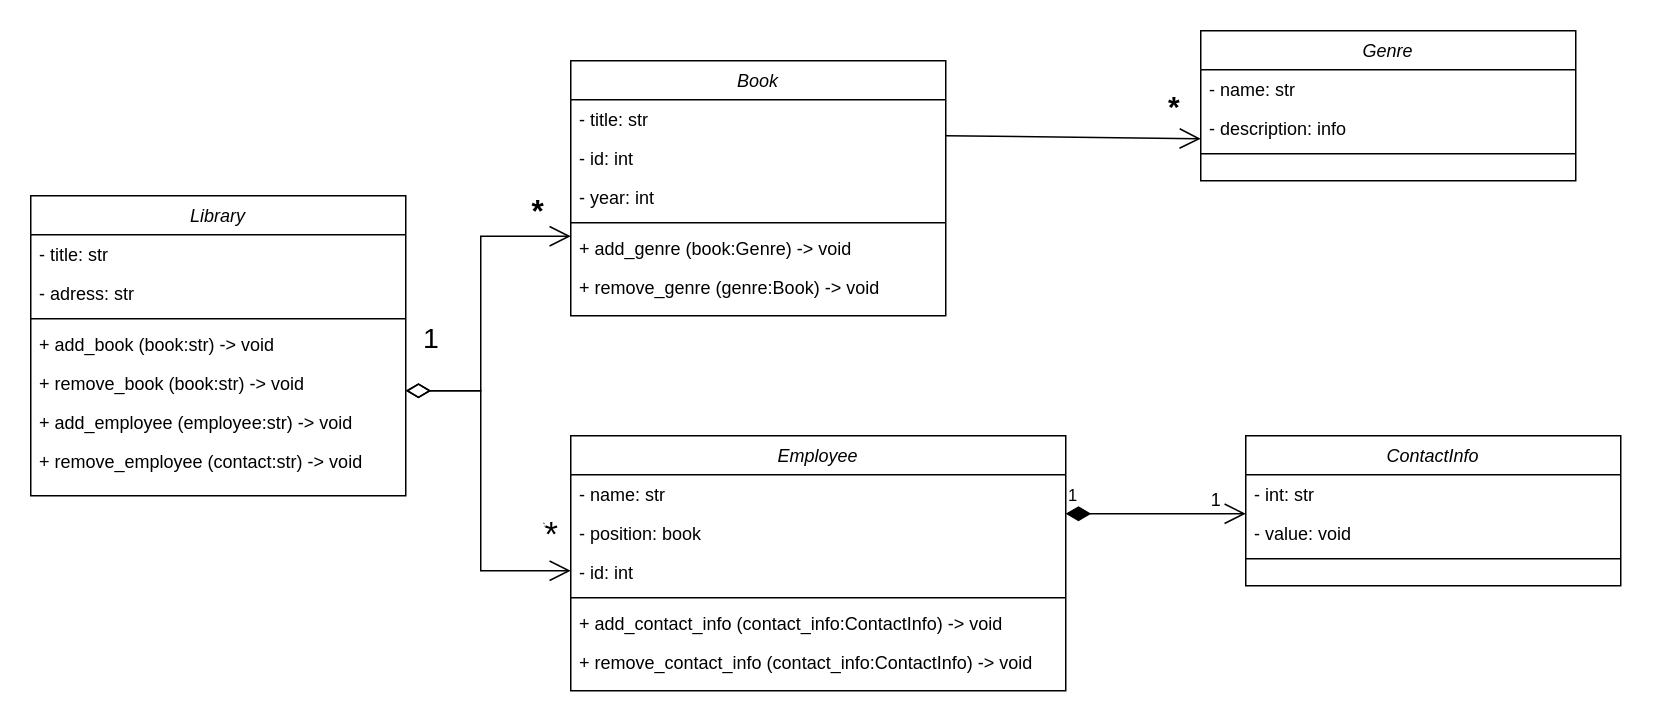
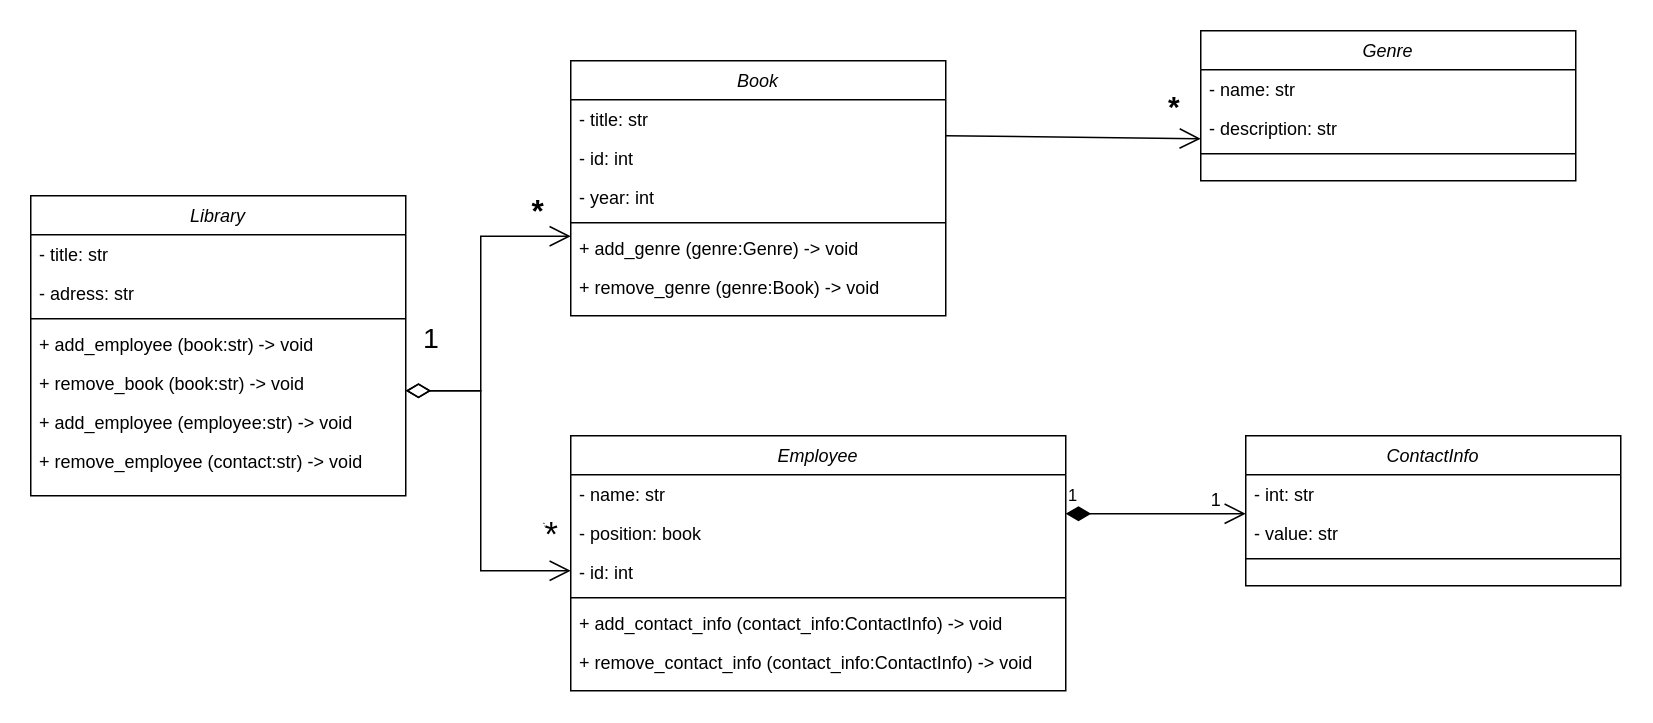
  <mxCell id="0" />
  <mxCell id="1" parent="0" />
  <mxCell id="2" value="Library" style="swimlane;fontStyle=2;align=center;verticalAlign=top;childLayout=stackLayout;horizontal=1;startSize=26;horizontalStack=0;resizeParent=1;resizeLast=0;collapsible=1;marginBottom=0;rounded=0;shadow=0;strokeWidth=1;" parent="1" vertex="1"><mxGeometry x="20" y="130" width="250" height="200" as="geometry"><mxRectangle x="230" y="140" width="160" height="26" as="alternateBounds" /></mxGeometry></mxCell>
  <mxCell id="3" value="- title: str" style="text;align=left;verticalAlign=top;spacingLeft=4;spacingRight=4;overflow=hidden;rotatable=0;points=[[0,0.5],[1,0.5]];portConstraint=eastwest;" parent="2" vertex="1"><mxGeometry y="26" width="250" height="26" as="geometry" /></mxCell>
  <mxCell id="4" value="- adress: str" style="text;align=left;verticalAlign=top;spacingLeft=4;spacingRight=4;overflow=hidden;rotatable=0;points=[[0,0.5],[1,0.5]];portConstraint=eastwest;rounded=0;shadow=0;html=0;" parent="2" vertex="1"><mxGeometry y="52" width="250" height="26" as="geometry" /></mxCell>
  <mxCell id="5" value="" style="line;html=1;strokeWidth=1;align=left;verticalAlign=middle;spacingTop=-1;spacingLeft=3;spacingRight=3;rotatable=0;labelPosition=right;points=[];portConstraint=eastwest;" parent="2" vertex="1"><mxGeometry y="78" width="250" height="8" as="geometry" /></mxCell>
- <mxCell id="6" value="+ add_book (book:str) -&gt; void" style="text;align=left;verticalAlign=top;spacingLeft=4;spacingRight=4;overflow=hidden;rotatable=0;points=[[0,0.5],[1,0.5]];portConstraint=eastwest;" parent="2" vertex="1"><mxGeometry y="86" width="250" height="26" as="geometry" /></mxCell>
+ <mxCell id="6" value="+ add_employee (book:str) -&gt; void" style="text;align=left;verticalAlign=top;spacingLeft=4;spacingRight=4;overflow=hidden;rotatable=0;points=[[0,0.5],[1,0.5]];portConstraint=eastwest;" parent="2" vertex="1"><mxGeometry y="86" width="250" height="26" as="geometry" /></mxCell>
  <mxCell id="7" value="+ remove_book (book:str) -&gt; void" style="text;align=left;verticalAlign=top;spacingLeft=4;spacingRight=4;overflow=hidden;rotatable=0;points=[[0,0.5],[1,0.5]];portConstraint=eastwest;" vertex="1" parent="2"><mxGeometry y="112" width="250" height="26" as="geometry" /></mxCell>
  <mxCell id="8" value="+ add_employee (employee:str) -&gt; void" style="text;align=left;verticalAlign=top;spacingLeft=4;spacingRight=4;overflow=hidden;rotatable=0;points=[[0,0.5],[1,0.5]];portConstraint=eastwest;" vertex="1" parent="2"><mxGeometry y="138" width="250" height="26" as="geometry" /></mxCell>
  <mxCell id="9" value="+ remove_employee (contact:str) -&gt; void" style="text;align=left;verticalAlign=top;spacingLeft=4;spacingRight=4;overflow=hidden;rotatable=0;points=[[0,0.5],[1,0.5]];portConstraint=eastwest;" vertex="1" parent="2"><mxGeometry y="164" width="250" height="26" as="geometry" /></mxCell>
  <mxCell id="10" value="Book" style="swimlane;fontStyle=2;align=center;verticalAlign=top;childLayout=stackLayout;horizontal=1;startSize=26;horizontalStack=0;resizeParent=1;resizeLast=0;collapsible=1;marginBottom=0;rounded=0;shadow=0;strokeWidth=1;" vertex="1" parent="1"><mxGeometry x="380" y="40" width="250" height="170" as="geometry"><mxRectangle x="230" y="140" width="160" height="26" as="alternateBounds" /></mxGeometry></mxCell>
  <mxCell id="11" value="- title: str" style="text;align=left;verticalAlign=top;spacingLeft=4;spacingRight=4;overflow=hidden;rotatable=0;points=[[0,0.5],[1,0.5]];portConstraint=eastwest;" vertex="1" parent="10"><mxGeometry y="26" width="250" height="26" as="geometry" /></mxCell>
  <mxCell id="12" value="- id: int" style="text;align=left;verticalAlign=top;spacingLeft=4;spacingRight=4;overflow=hidden;rotatable=0;points=[[0,0.5],[1,0.5]];portConstraint=eastwest;rounded=0;shadow=0;html=0;" vertex="1" parent="10"><mxGeometry y="52" width="250" height="26" as="geometry" /></mxCell>
  <mxCell id="13" value="- year: int" style="text;align=left;verticalAlign=top;spacingLeft=4;spacingRight=4;overflow=hidden;rotatable=0;points=[[0,0.5],[1,0.5]];portConstraint=eastwest;rounded=0;shadow=0;html=0;" vertex="1" parent="10"><mxGeometry y="78" width="250" height="26" as="geometry" /></mxCell>
  <mxCell id="14" value="" style="line;html=1;strokeWidth=1;align=left;verticalAlign=middle;spacingTop=-1;spacingLeft=3;spacingRight=3;rotatable=0;labelPosition=right;points=[];portConstraint=eastwest;" vertex="1" parent="10"><mxGeometry y="104" width="250" height="8" as="geometry" /></mxCell>
- <mxCell id="15" value="+ add_genre (book:Genre) -&gt; void" style="text;align=left;verticalAlign=top;spacingLeft=4;spacingRight=4;overflow=hidden;rotatable=0;points=[[0,0.5],[1,0.5]];portConstraint=eastwest;" vertex="1" parent="10"><mxGeometry y="112" width="250" height="26" as="geometry" /></mxCell>
+ <mxCell id="15" value="+ add_genre (genre:Genre) -&gt; void" style="text;align=left;verticalAlign=top;spacingLeft=4;spacingRight=4;overflow=hidden;rotatable=0;points=[[0,0.5],[1,0.5]];portConstraint=eastwest;" vertex="1" parent="10"><mxGeometry y="112" width="250" height="26" as="geometry" /></mxCell>
  <mxCell id="16" value="+ remove_genre (genre:Book) -&gt; void" style="text;align=left;verticalAlign=top;spacingLeft=4;spacingRight=4;overflow=hidden;rotatable=0;points=[[0,0.5],[1,0.5]];portConstraint=eastwest;" vertex="1" parent="10"><mxGeometry y="138" width="250" height="26" as="geometry" /></mxCell>
  <mxCell id="17" value="Employee" style="swimlane;fontStyle=2;align=center;verticalAlign=top;childLayout=stackLayout;horizontal=1;startSize=26;horizontalStack=0;resizeParent=1;resizeLast=0;collapsible=1;marginBottom=0;rounded=0;shadow=0;strokeWidth=1;" vertex="1" parent="1"><mxGeometry x="380" y="290" width="330" height="170" as="geometry"><mxRectangle x="230" y="140" width="160" height="26" as="alternateBounds" /></mxGeometry></mxCell>
  <mxCell id="18" value="- name: str" style="text;align=left;verticalAlign=top;spacingLeft=4;spacingRight=4;overflow=hidden;rotatable=0;points=[[0,0.5],[1,0.5]];portConstraint=eastwest;" vertex="1" parent="17"><mxGeometry y="26" width="330" height="26" as="geometry" /></mxCell>
  <mxCell id="19" value="- position: book" style="text;align=left;verticalAlign=top;spacingLeft=4;spacingRight=4;overflow=hidden;rotatable=0;points=[[0,0.5],[1,0.5]];portConstraint=eastwest;rounded=0;shadow=0;html=0;" vertex="1" parent="17"><mxGeometry y="52" width="330" height="26" as="geometry" /></mxCell>
  <mxCell id="20" value="- id: int" style="text;align=left;verticalAlign=top;spacingLeft=4;spacingRight=4;overflow=hidden;rotatable=0;points=[[0,0.5],[1,0.5]];portConstraint=eastwest;rounded=0;shadow=0;html=0;" vertex="1" parent="17"><mxGeometry y="78" width="330" height="26" as="geometry" /></mxCell>
  <mxCell id="21" value="" style="line;html=1;strokeWidth=1;align=left;verticalAlign=middle;spacingTop=-1;spacingLeft=3;spacingRight=3;rotatable=0;labelPosition=right;points=[];portConstraint=eastwest;" vertex="1" parent="17"><mxGeometry y="104" width="330" height="8" as="geometry" /></mxCell>
  <mxCell id="22" value="+ add_contact_info (contact_info:ContactInfo) -&gt; void" style="text;align=left;verticalAlign=top;spacingLeft=4;spacingRight=4;overflow=hidden;rotatable=0;points=[[0,0.5],[1,0.5]];portConstraint=eastwest;" vertex="1" parent="17"><mxGeometry y="112" width="330" height="26" as="geometry" /></mxCell>
  <mxCell id="23" value="+ remove_contact_info (contact_info:ContactInfo) -&gt; void" style="text;align=left;verticalAlign=top;spacingLeft=4;spacingRight=4;overflow=hidden;rotatable=0;points=[[0,0.5],[1,0.5]];portConstraint=eastwest;" vertex="1" parent="17"><mxGeometry y="138" width="330" height="26" as="geometry" /></mxCell>
  <mxCell id="24" value="Genre" style="swimlane;fontStyle=2;align=center;verticalAlign=top;childLayout=stackLayout;horizontal=1;startSize=26;horizontalStack=0;resizeParent=1;resizeLast=0;collapsible=1;marginBottom=0;rounded=0;shadow=0;strokeWidth=1;" vertex="1" parent="1"><mxGeometry x="800" y="20" width="250" height="100" as="geometry"><mxRectangle x="230" y="140" width="160" height="26" as="alternateBounds" /></mxGeometry></mxCell>
  <mxCell id="25" value="- name: str" style="text;align=left;verticalAlign=top;spacingLeft=4;spacingRight=4;overflow=hidden;rotatable=0;points=[[0,0.5],[1,0.5]];portConstraint=eastwest;" vertex="1" parent="24"><mxGeometry y="26" width="250" height="26" as="geometry" /></mxCell>
- <mxCell id="26" value="- description: info" style="text;align=left;verticalAlign=top;spacingLeft=4;spacingRight=4;overflow=hidden;rotatable=0;points=[[0,0.5],[1,0.5]];portConstraint=eastwest;rounded=0;shadow=0;html=0;" vertex="1" parent="24"><mxGeometry y="52" width="250" height="26" as="geometry" /></mxCell>
+ <mxCell id="26" value="- description: str" style="text;align=left;verticalAlign=top;spacingLeft=4;spacingRight=4;overflow=hidden;rotatable=0;points=[[0,0.5],[1,0.5]];portConstraint=eastwest;rounded=0;shadow=0;html=0;" vertex="1" parent="24"><mxGeometry y="52" width="250" height="26" as="geometry" /></mxCell>
  <mxCell id="27" value="" style="line;html=1;strokeWidth=1;align=left;verticalAlign=middle;spacingTop=-1;spacingLeft=3;spacingRight=3;rotatable=0;labelPosition=right;points=[];portConstraint=eastwest;" vertex="1" parent="24"><mxGeometry y="78" width="250" height="8" as="geometry" /></mxCell>
  <mxCell id="28" value="ContactInfo" style="swimlane;fontStyle=2;align=center;verticalAlign=top;childLayout=stackLayout;horizontal=1;startSize=26;horizontalStack=0;resizeParent=1;resizeLast=0;collapsible=1;marginBottom=0;rounded=0;shadow=0;strokeWidth=1;" vertex="1" parent="1"><mxGeometry x="830" y="290" width="250" height="100" as="geometry"><mxRectangle x="230" y="140" width="160" height="26" as="alternateBounds" /></mxGeometry></mxCell>
  <mxCell id="29" value="- int: str" style="text;align=left;verticalAlign=top;spacingLeft=4;spacingRight=4;overflow=hidden;rotatable=0;points=[[0,0.5],[1,0.5]];portConstraint=eastwest;" vertex="1" parent="28"><mxGeometry y="26" width="250" height="26" as="geometry" /></mxCell>
- <mxCell id="30" value="- value: void" style="text;align=left;verticalAlign=top;spacingLeft=4;spacingRight=4;overflow=hidden;rotatable=0;points=[[0,0.5],[1,0.5]];portConstraint=eastwest;rounded=0;shadow=0;html=0;" vertex="1" parent="28"><mxGeometry y="52" width="250" height="26" as="geometry" /></mxCell>
+ <mxCell id="30" value="- value: str" style="text;align=left;verticalAlign=top;spacingLeft=4;spacingRight=4;overflow=hidden;rotatable=0;points=[[0,0.5],[1,0.5]];portConstraint=eastwest;rounded=0;shadow=0;html=0;" vertex="1" parent="28"><mxGeometry y="52" width="250" height="26" as="geometry" /></mxCell>
  <mxCell id="31" value="" style="line;html=1;strokeWidth=1;align=left;verticalAlign=middle;spacingTop=-1;spacingLeft=3;spacingRight=3;rotatable=0;labelPosition=right;points=[];portConstraint=eastwest;" vertex="1" parent="28"><mxGeometry y="78" width="250" height="8" as="geometry" /></mxCell>
  <mxCell id="32" value="&lt;font style=&quot;font-size: 19px;&quot;&gt;1&lt;/font&gt;" style="endArrow=open;html=1;endSize=12;startArrow=diamondThin;startSize=14;startFill=0;edgeStyle=orthogonalEdgeStyle;align=left;verticalAlign=bottom;rounded=0;" edge="1" parent="1"><mxGeometry x="-0.906" y="20" relative="1" as="geometry"><mxPoint x="270" y="260" as="sourcePoint" /><mxPoint x="380" y="157" as="targetPoint" /><Array as="points"><mxPoint x="320" y="260" /><mxPoint x="320" y="157" /></Array><mxPoint as="offset" /></mxGeometry></mxCell>
  <mxCell id="33" value="*" style="endArrow=open;html=1;endSize=12;startArrow=diamondThin;startSize=14;startFill=0;edgeStyle=orthogonalEdgeStyle;align=left;verticalAlign=bottom;rounded=0;" edge="1" parent="1"><mxGeometry x="0.826" y="20" relative="1" as="geometry"><mxPoint x="270" y="260" as="sourcePoint" /><mxPoint x="380" y="380" as="targetPoint" /><Array as="points"><mxPoint x="320" y="260" /><mxPoint x="320" y="380" /></Array><mxPoint as="offset" /></mxGeometry></mxCell>
  <mxCell id="34" value="&lt;font style=&quot;font-size: 23px;&quot;&gt;*&lt;/font&gt;" style="edgeLabel;html=1;align=center;verticalAlign=middle;resizable=0;points=[];" vertex="1" connectable="0" parent="33"><mxGeometry x="0.815" y="31" relative="1" as="geometry"><mxPoint x="7" y="6" as="offset" /></mxGeometry></mxCell>
  <mxCell id="35" value="&lt;font style=&quot;font-size: 21px;&quot;&gt;*&lt;/font&gt;" style="text;align=center;fontStyle=1;verticalAlign=middle;spacingLeft=3;spacingRight=3;strokeColor=none;rotatable=0;points=[[0,0.5],[1,0.5]];portConstraint=eastwest;html=1;" vertex="1" parent="1"><mxGeometry x="350" y="130" width="16" height="20" as="geometry" /></mxCell>
  <mxCell id="36" value="" style="endArrow=open;endFill=1;endSize=12;html=1;rounded=0;entryX=0;entryY=0.769;entryDx=0;entryDy=0;entryPerimeter=0;" edge="1" parent="1" target="26"><mxGeometry width="160" relative="1" as="geometry"><mxPoint x="630" y="90" as="sourcePoint" /><mxPoint x="790" y="90" as="targetPoint" /></mxGeometry></mxCell>
  <mxCell id="37" value="&lt;font style=&quot;font-size: 20px;&quot;&gt;*&lt;/font&gt;" style="text;align=center;fontStyle=1;verticalAlign=middle;spacingLeft=3;spacingRight=3;strokeColor=none;rotatable=0;points=[[0,0.5],[1,0.5]];portConstraint=eastwest;html=1;" vertex="1" parent="1"><mxGeometry x="774" y="60" width="16" height="20" as="geometry" /></mxCell>
  <mxCell id="38" value="1" style="endArrow=open;html=1;endSize=12;startArrow=diamondThin;startSize=14;startFill=1;edgeStyle=orthogonalEdgeStyle;align=left;verticalAlign=bottom;rounded=0;" edge="1" parent="1"><mxGeometry x="-1" y="3" relative="1" as="geometry"><mxPoint x="710" y="342" as="sourcePoint" /><mxPoint x="830" y="342" as="targetPoint" /><Array as="points"><mxPoint x="740" y="342" /><mxPoint x="740" y="342" /></Array></mxGeometry></mxCell>
  <mxCell id="39" value="1" style="text;html=1;align=center;verticalAlign=middle;resizable=0;points=[];autosize=1;strokeColor=none;fillColor=none;" vertex="1" parent="1"><mxGeometry x="795" y="318" width="30" height="30" as="geometry" /></mxCell>
